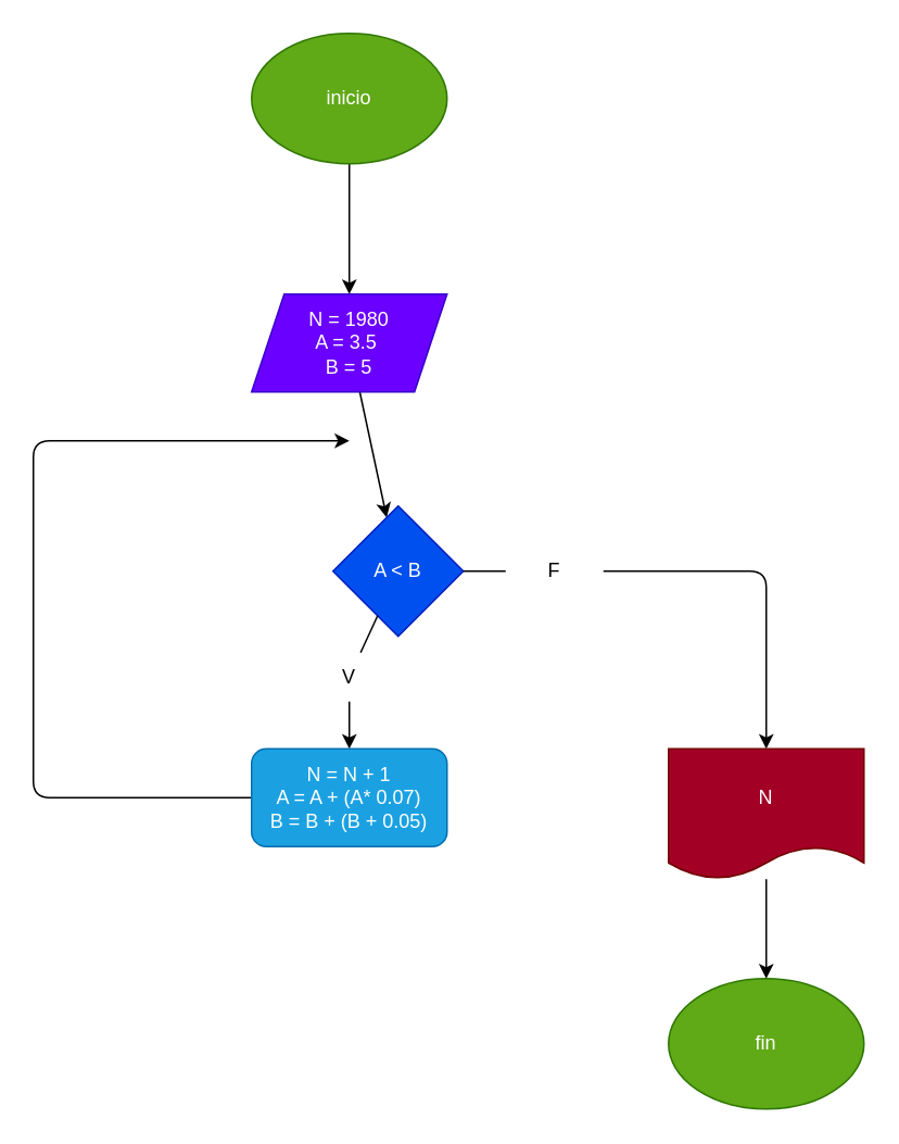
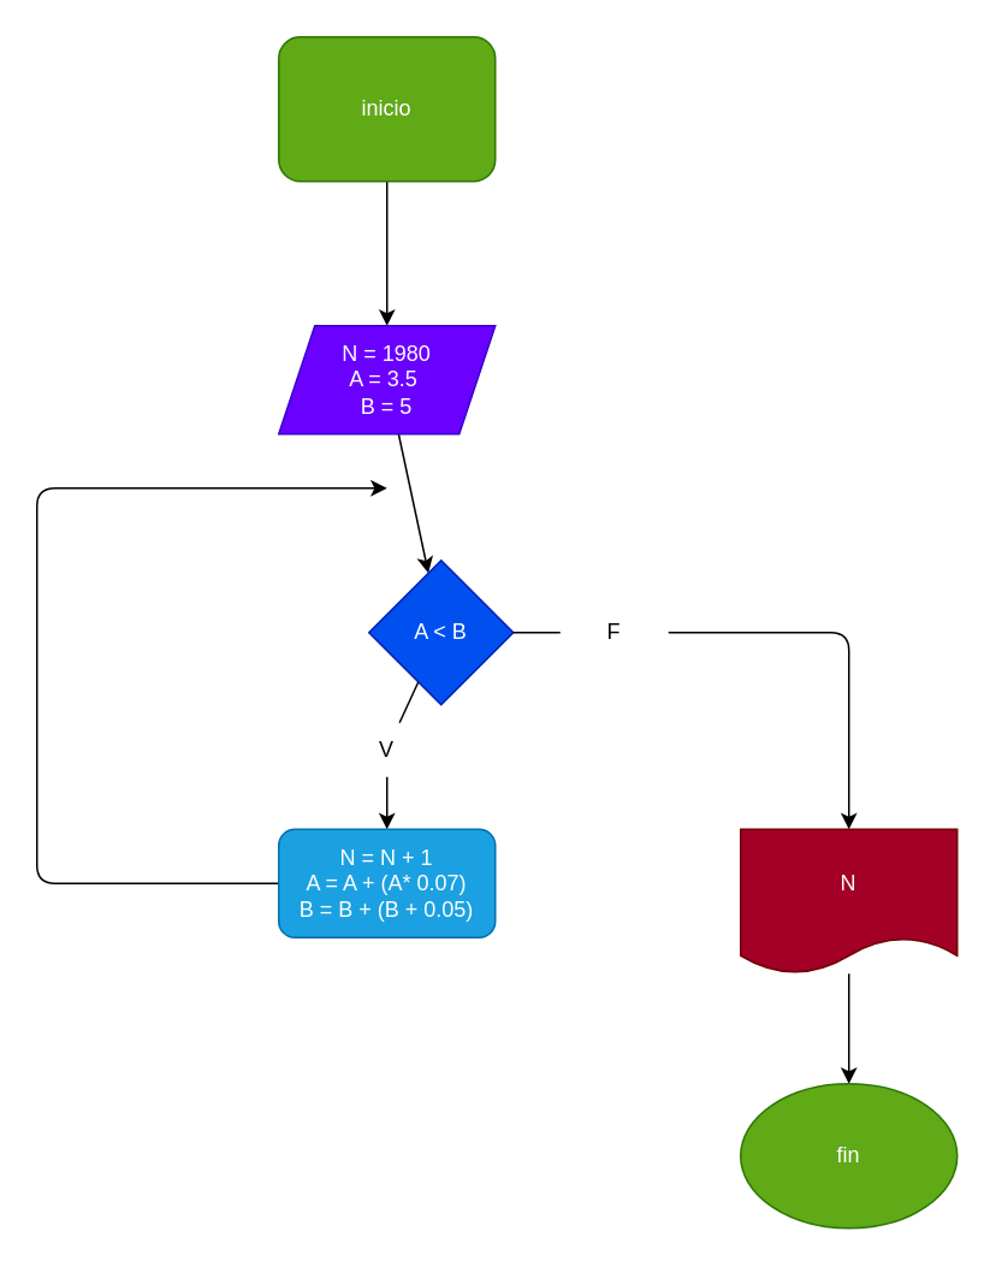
  <mxCell id="0" />
  <mxCell id="1" parent="0" />
  <mxCell id="2" value="" style="edgeStyle=none;html=1;" edge="1" parent="1" source="3" target="5"><mxGeometry relative="1" as="geometry" /></mxCell>
- <mxCell id="3" value="inicio" style="ellipse;whiteSpace=wrap;html=1;fillColor=#60a917;fontColor=#ffffff;strokeColor=#2D7600;" vertex="1" parent="1"><mxGeometry x="154" width="120" height="80" as="geometry" y="20" /></mxCell>
+ <mxCell id="3" value="inicio" style="whiteSpace=wrap;html=1;fillColor=#60a917;fontColor=#ffffff;strokeColor=#2D7600;rounded=1;" vertex="1" parent="1"><mxGeometry x="154" width="120" height="80" as="geometry" y="20" /></mxCell>
  <mxCell id="4" value="" style="edgeStyle=none;html=1;" edge="1" parent="1" source="5" target="8"><mxGeometry relative="1" as="geometry" /></mxCell>
  <mxCell id="5" value="N = 1980&lt;br&gt;A = 3.5&amp;nbsp;&lt;br&gt;B = 5" style="shape=parallelogram;perimeter=parallelogramPerimeter;whiteSpace=wrap;html=1;fixedSize=1;fillColor=#6a00ff;fontColor=#ffffff;strokeColor=#3700CC;" vertex="1" parent="1"><mxGeometry x="154" y="180" width="120" height="60" as="geometry" /></mxCell>
  <mxCell id="6" style="edgeStyle=none;html=1;startArrow=none;" edge="1" parent="1" source="11" target="10"><mxGeometry relative="1" as="geometry" /></mxCell>
  <mxCell id="7" value="" style="edgeStyle=none;html=1;startArrow=none;" edge="1" parent="1" source="16" target="14"><mxGeometry relative="1" as="geometry"><Array as="points"><mxPoint x="470" y="350" /></Array></mxGeometry></mxCell>
  <mxCell id="8" value="A &amp;lt; B" style="rhombus;whiteSpace=wrap;html=1;fillColor=#0050ef;fontColor=#ffffff;strokeColor=#001DBC;" vertex="1" parent="1"><mxGeometry x="204" y="310" width="80" height="80" as="geometry" /></mxCell>
  <mxCell id="9" style="edgeStyle=none;html=1;" edge="1" parent="1" source="10"><mxGeometry relative="1" as="geometry"><mxPoint x="214" y="270" as="targetPoint" /><Array as="points"><mxPoint x="20" y="489" /><mxPoint x="20" y="270" /></Array></mxGeometry></mxCell>
  <mxCell id="10" value="N = N + 1&lt;br&gt;A = A + (A* 0.07)&lt;br&gt;B = B + (B + 0.05)" style="whiteSpace=wrap;html=1;fillColor=#1ba1e2;fontColor=#ffffff;strokeColor=#006EAF;rounded=1;" vertex="1" parent="1"><mxGeometry x="154" y="459" width="120" height="60" as="geometry" /></mxCell>
  <mxCell id="11" value="V" style="text;html=1;strokeColor=none;fillColor=none;align=center;verticalAlign=middle;whiteSpace=wrap;rounded=0;" vertex="1" parent="1"><mxGeometry x="184" y="400" width="60" height="30" as="geometry" /></mxCell>
  <mxCell id="12" value="" style="edgeStyle=none;html=1;endArrow=none;" edge="1" parent="1" source="8" target="11"><mxGeometry relative="1" as="geometry"><mxPoint x="214" y="390" as="sourcePoint" /><mxPoint x="214" y="459" as="targetPoint" /></mxGeometry></mxCell>
  <mxCell id="13" style="edgeStyle=none;html=1;" edge="1" parent="1" source="14"><mxGeometry relative="1" as="geometry"><mxPoint x="470" y="600" as="targetPoint" /></mxGeometry></mxCell>
  <mxCell id="14" value="N" style="shape=document;whiteSpace=wrap;html=1;boundedLbl=1;size=0.25;fillColor=#a20025;fontColor=#ffffff;strokeColor=#6F0000;" vertex="1" parent="1"><mxGeometry x="410" y="459" width="120" height="80" as="geometry" /></mxCell>
  <mxCell id="15" value="fin" style="ellipse;whiteSpace=wrap;html=1;fillColor=#60a917;fontColor=#ffffff;strokeColor=#2D7600;" vertex="1" parent="1"><mxGeometry x="410" y="600" width="120" height="80" as="geometry" /></mxCell>
  <mxCell id="16" value="F" style="text;html=1;strokeColor=none;fillColor=none;align=center;verticalAlign=middle;whiteSpace=wrap;rounded=0;" vertex="1" parent="1"><mxGeometry x="310" y="335" width="60" height="30" as="geometry" /></mxCell>
  <mxCell id="17" value="" style="edgeStyle=none;html=1;endArrow=none;" edge="1" parent="1" source="8" target="16"><mxGeometry relative="1" as="geometry"><mxPoint x="254" y="350" as="sourcePoint" /><mxPoint x="470" y="459" as="targetPoint" /><Array as="points" /></mxGeometry></mxCell>
